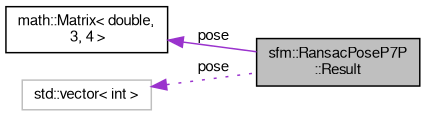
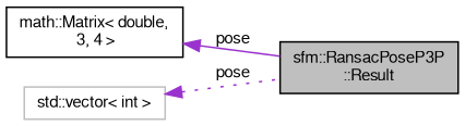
  digraph {
    rankdir=LR
    node [color=black fillcolor=white fontname=FreeSans fontsize=10 shape=record style=filled]
    edge [color=darkorchid3 dir=back fontname=FreeSans fontsize=10 labelfontname=FreeSans labelfontsize=10]
-   n1 [fillcolor=grey75 fontcolor=black height=0.2 label="sfm::RansacPoseP7P\l::Result" width=0.4]
+   n1 [fillcolor=grey75 fontcolor=black height=0.2 label="sfm::RansacPoseP3P\l::Result" width=0.4]
    n2 [height=0.2 label="math::Matrix\< double,\l 3, 4 \>" width=0.4]
    n3 [color=grey75 height=0.2 label="std::vector\< int \>" width=0.4]
    n2 -> n1 [label=" pose" style=solid]
    n3 -> n1 [label=" pose" style=dotted]
  }
